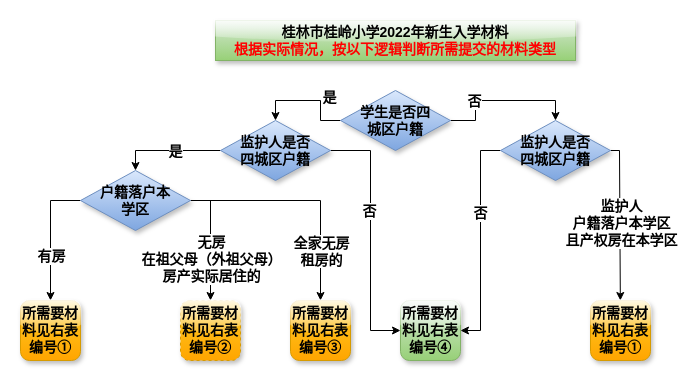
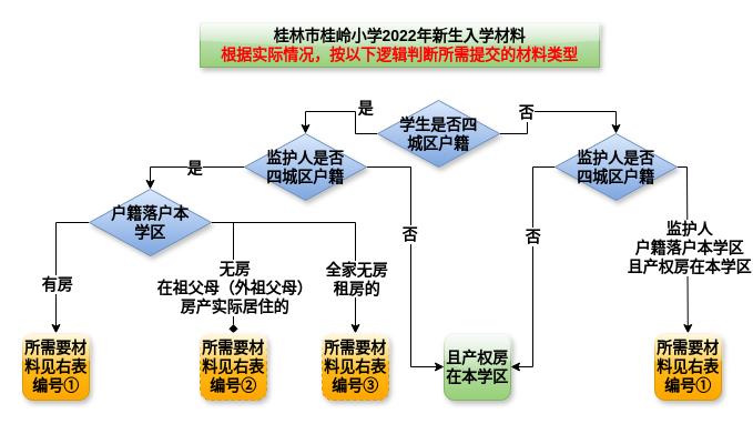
  <mxCell id="0" />
  <mxCell id="1" parent="0" />
  <mxCell id="2" value="" style="edgeStyle=orthogonalEdgeStyle;rounded=0;orthogonalLoop=1;jettySize=auto;html=1;entryX=0.5;entryY=0;entryDx=0;entryDy=0;fontStyle=1;fontSize=14;" parent="1" source="6" target="11" edge="1"><mxGeometry relative="1" as="geometry" /></mxCell>
  <mxCell id="3" value="否" style="edgeLabel;html=1;align=center;verticalAlign=middle;resizable=0;points=[];fontStyle=1;fontSize=14;labelBackgroundColor=#ffffff;" parent="2" vertex="1" connectable="0"><mxGeometry x="-0.153" y="2" relative="1" as="geometry"><mxPoint x="-18" y="2" as="offset" /></mxGeometry></mxCell>
  <mxCell id="4" value="" style="edgeStyle=orthogonalEdgeStyle;rounded=0;orthogonalLoop=1;jettySize=auto;html=1;entryX=0.5;entryY=0;entryDx=0;entryDy=0;fontStyle=1;fontSize=14;" parent="1" source="6" target="16" edge="1"><mxGeometry relative="1" as="geometry"><mxPoint x="260" y="100" as="targetPoint" /></mxGeometry></mxCell>
  <mxCell id="5" value="是" style="edgeLabel;html=1;align=center;verticalAlign=middle;resizable=0;points=[];fontStyle=1;fontSize=14;labelBackgroundColor=#ffffff;" parent="4" vertex="1" connectable="0"><mxGeometry x="-0.25" y="5" relative="1" as="geometry"><mxPoint x="13" y="-5" as="offset" /></mxGeometry></mxCell>
  <mxCell id="6" value="学生是否四城区户籍" style="rhombus;whiteSpace=wrap;fillColor=#dae8fc;strokeColor=#6c8ebf;gradientColor=#7ea6e0;shadow=1;fontStyle=1;fontSize=14;html=1;spacingTop=15;spacingBottom=15;spacingLeft=15;spacingRight=15;" parent="1" vertex="1"><mxGeometry x="340" y="90" width="110" height="60" as="geometry" /></mxCell>
  <mxCell id="7" style="edgeStyle=none;rounded=0;orthogonalLoop=1;jettySize=auto;html=1;fontSize=14;exitX=0;exitY=0.5;exitDx=0;exitDy=0;entryX=1;entryY=0.5;entryDx=0;entryDy=0;" parent="1" source="11" target="28" edge="1"><mxGeometry relative="1" as="geometry"><mxPoint x="480" y="150" as="sourcePoint" /><mxPoint x="462" y="310" as="targetPoint" /><Array as="points"><mxPoint x="480" y="150" /><mxPoint x="480" y="330" /></Array></mxGeometry></mxCell>
  <mxCell id="8" value="否" style="edgeLabel;html=1;align=center;verticalAlign=middle;resizable=0;points=[];fontSize=14;fontStyle=1;labelBackgroundColor=#ffffff;" parent="7" vertex="1" connectable="0"><mxGeometry x="-0.18" y="-1" relative="1" as="geometry"><mxPoint y="-8" as="offset" /></mxGeometry></mxCell>
  <mxCell id="9" style="edgeStyle=none;rounded=0;orthogonalLoop=1;jettySize=auto;html=1;exitX=1;exitY=0.5;exitDx=0;exitDy=0;fontSize=14;" parent="1" source="11" target="27" edge="1"><mxGeometry relative="1" as="geometry"><Array as="points"><mxPoint x="619" y="150" /></Array></mxGeometry></mxCell>
  <mxCell id="10" value="监护人&lt;br&gt;户籍落户本学区&lt;br&gt;且产权房在本学区" style="edgeLabel;html=1;align=center;verticalAlign=middle;resizable=0;points=[];fontSize=14;fontStyle=1;labelBackgroundColor=#ffffff;" parent="9" vertex="1" connectable="0"><mxGeometry x="-0.136" y="-1" relative="1" as="geometry"><mxPoint x="2" y="12" as="offset" /></mxGeometry></mxCell>
  <mxCell id="11" value="监护人是否四城区户籍" style="rhombus;whiteSpace=wrap;html=1;fillColor=#dae8fc;strokeColor=#6c8ebf;gradientColor=#7ea6e0;shadow=1;fontStyle=1;fontSize=14;spacingTop=15;spacingLeft=15;spacingBottom=15;spacingRight=15;" parent="1" vertex="1"><mxGeometry x="500" y="120" width="110" height="60" as="geometry" /></mxCell>
  <mxCell id="12" style="edgeStyle=none;rounded=0;orthogonalLoop=1;jettySize=auto;html=1;exitX=1;exitY=0.5;exitDx=0;exitDy=0;entryX=0;entryY=0.5;entryDx=0;entryDy=0;fontStyle=1;fontSize=14;" parent="1" source="16" target="28" edge="1"><mxGeometry relative="1" as="geometry"><Array as="points"><mxPoint x="370" y="150" /><mxPoint x="370" y="330" /></Array></mxGeometry></mxCell>
  <mxCell id="13" value="否" style="edgeLabel;html=1;align=center;verticalAlign=middle;resizable=0;points=[];fontStyle=1;fontSize=14;labelBackgroundColor=#ffffff;" parent="12" vertex="1" connectable="0"><mxGeometry x="0.019" y="-2" relative="1" as="geometry"><mxPoint y="-27" as="offset" /></mxGeometry></mxCell>
  <mxCell id="14" style="edgeStyle=none;rounded=0;orthogonalLoop=1;jettySize=auto;html=1;exitX=0;exitY=0.5;exitDx=0;exitDy=0;entryX=0.5;entryY=0;entryDx=0;entryDy=0;fontSize=14;" parent="1" source="16" target="23" edge="1"><mxGeometry relative="1" as="geometry"><Array as="points"><mxPoint x="135" y="150" /></Array></mxGeometry></mxCell>
  <mxCell id="15" value="是" style="edgeLabel;html=1;align=center;verticalAlign=middle;resizable=0;points=[];fontSize=14;fontStyle=1;labelBackgroundColor=#ffffff;" parent="14" vertex="1" connectable="0"><mxGeometry x="0.053" y="1" relative="1" as="geometry"><mxPoint x="9" y="-1" as="offset" /></mxGeometry></mxCell>
  <mxCell id="16" value="监护人是否四城区户籍" style="rhombus;whiteSpace=wrap;html=1;strokeColor=#6c8ebf;fillColor=#dae8fc;gradientColor=#7ea6e0;shadow=1;fontStyle=1;fontSize=14;spacingTop=15;spacingLeft=15;spacingBottom=15;spacingRight=15;" parent="1" vertex="1"><mxGeometry x="220" y="120" width="110" height="60" as="geometry" /></mxCell>
  <mxCell id="17" style="edgeStyle=none;rounded=0;orthogonalLoop=1;jettySize=auto;html=1;exitX=0;exitY=0.5;exitDx=0;exitDy=0;entryX=0.5;entryY=0;entryDx=0;entryDy=0;fontSize=14;" parent="1" source="23" target="26" edge="1"><mxGeometry relative="1" as="geometry"><Array as="points"><mxPoint x="50" y="200" /></Array></mxGeometry></mxCell>
  <mxCell id="18" value="有房" style="edgeLabel;html=1;align=center;verticalAlign=middle;resizable=0;points=[];fontSize=14;fontStyle=1;labelBackgroundColor=#ffffff;" parent="17" vertex="1" connectable="0"><mxGeometry x="0.107" relative="1" as="geometry"><mxPoint y="13" as="offset" /></mxGeometry></mxCell>
- <mxCell id="19" style="edgeStyle=none;rounded=0;orthogonalLoop=1;jettySize=auto;html=1;exitX=1;exitY=0.5;exitDx=0;exitDy=0;entryX=0.5;entryY=0;entryDx=0;entryDy=0;fontSize=14;" parent="1" source="23" target="24" edge="1"><mxGeometry relative="1" as="geometry"><Array as="points"><mxPoint x="210" y="200" /></Array></mxGeometry></mxCell>
+ <mxCell id="19" style="edgeStyle=none;rounded=0;orthogonalLoop=1;jettySize=auto;html=1;exitX=1;exitY=0.5;exitDx=0;exitDy=0;entryX=0.5;entryY=0;entryDx=0;entryDy=0;fontSize=14;endArrow=diamond;" parent="1" source="23" target="24" edge="1"><mxGeometry relative="1" as="geometry"><Array as="points"><mxPoint x="210" y="200" /></Array></mxGeometry></mxCell>
  <mxCell id="20" value="无房&lt;br&gt;在祖父母（外祖父母）&lt;br&gt;房产实际居住的" style="edgeLabel;html=1;align=center;verticalAlign=middle;resizable=0;points=[];fontSize=14;fontStyle=1;labelBackgroundColor=#ffffff;labelBorderColor=none;" parent="19" vertex="1" connectable="0"><mxGeometry x="-0.046" relative="1" as="geometry"><mxPoint y="21" as="offset" /></mxGeometry></mxCell>
  <mxCell id="21" style="edgeStyle=none;rounded=0;orthogonalLoop=1;jettySize=auto;html=1;exitX=1;exitY=0.5;exitDx=0;exitDy=0;entryX=0.5;entryY=0;entryDx=0;entryDy=0;fontSize=14;" parent="1" target="25" edge="1"><mxGeometry relative="1" as="geometry"><mxPoint x="200" y="200" as="sourcePoint" /><Array as="points"><mxPoint x="320" y="200" /></Array></mxGeometry></mxCell>
  <mxCell id="22" value="全家无房&lt;br&gt;租房的" style="edgeLabel;html=1;align=center;verticalAlign=middle;resizable=0;points=[];fontSize=14;fontStyle=1;labelBackgroundColor=#ffffff;" parent="21" vertex="1" connectable="0"><mxGeometry x="0.544" y="1" relative="1" as="geometry"><mxPoint x="-1" as="offset" /></mxGeometry></mxCell>
  <mxCell id="23" value="户籍落户本学区" style="rhombus;whiteSpace=wrap;html=1;strokeColor=#6c8ebf;fillColor=#dae8fc;gradientColor=#7ea6e0;rounded=0;shadow=1;sketch=0;fontStyle=1;fontSize=14;spacingTop=15;spacingLeft=15;spacingBottom=15;spacingRight=15;" parent="1" vertex="1"><mxGeometry x="80" y="170" width="110" height="60" as="geometry" /></mxCell>
  <mxCell id="24" value="&lt;span style=&quot;font-size: 14px;&quot;&gt;所需要材料见右表编号②&lt;/span&gt;" style="whiteSpace=wrap;html=1;strokeColor=#d79b00;fillColor=#ffcd28;gradientColor=#ffa500;rounded=1;shadow=1;glass=1;fontStyle=1;fontSize=14;dashed=1;" parent="1" vertex="1"><mxGeometry x="180" y="300" width="60" height="60" as="geometry" /></mxCell>
- <mxCell id="25" value="&lt;span style=&quot;font-size: 14px;&quot;&gt;所需要材料见右表编号③&lt;/span&gt;" style="whiteSpace=wrap;html=1;strokeColor=#d79b00;fillColor=#ffcd28;gradientColor=#ffa500;rounded=1;glass=1;shadow=1;fontStyle=1;fontSize=14;" parent="1" vertex="1"><mxGeometry x="290" y="300" width="60" height="60" as="geometry" /></mxCell>
+ <mxCell id="25" value="&lt;span style=&quot;font-size: 14px;&quot;&gt;所需要材料见右表编号③&lt;/span&gt;" style="whiteSpace=wrap;html=1;strokeColor=#d79b00;fillColor=#ffcd28;gradientColor=#ffa500;rounded=1;glass=1;shadow=1;fontStyle=1;fontSize=14;dashed=1;" parent="1" vertex="1"><mxGeometry x="290" y="300" width="60" height="60" as="geometry" /></mxCell>
  <mxCell id="26" value="所需要材料见右表编号①" style="whiteSpace=wrap;html=1;strokeColor=#d79b00;fillColor=#ffcd28;gradientColor=#ffa500;rounded=1;glass=1;shadow=1;fontStyle=1;fontSize=14;" parent="1" vertex="1"><mxGeometry x="20" y="300" width="60" height="60" as="geometry" /></mxCell>
  <mxCell id="27" value="&lt;span style=&quot;font-size: 14px;&quot;&gt;所需要材料见右表编号①&lt;/span&gt;" style="rounded=1;whiteSpace=wrap;html=1;shadow=1;glass=1;sketch=0;gradientColor=#ffa500;fillColor=#ffcd28;strokeColor=#d79b00;fontStyle=1;fontSize=14;" parent="1" vertex="1"><mxGeometry x="590" y="300" width="60" height="60" as="geometry" /></mxCell>
- <mxCell id="28" value="&lt;span style=&quot;font-size: 14px;&quot;&gt;所需要材料见右表编号④&lt;/span&gt;" style="rounded=1;whiteSpace=wrap;html=1;shadow=1;glass=1;sketch=0;gradientColor=#97d077;fillColor=#d5e8d4;strokeColor=#82b366;fontStyle=1;fontSize=14;" parent="1" vertex="1"><mxGeometry x="400" y="300" width="60" height="60" as="geometry" /></mxCell>
- <mxCell id="29" value="桂林市桂岭小学2022年新生入学材料&lt;br&gt;&lt;font color=&quot;#ff0000&quot;&gt;根据实际情况，按以下逻辑判断所需提交的材料类型&lt;/font&gt;" style="rounded=0;whiteSpace=wrap;html=1;shadow=1;glass=1;sketch=0;gradientColor=#97d077;fillColor=#d5e8d4;strokeColor=#82b366;fontStyle=1;fontSize=14;" parent="1" vertex="1"><mxGeometry x="215" y="20" width="360" height="40" as="geometry" /></mxCell>
+ <mxCell id="28" value="&lt;span style=&quot;font-size: 14px;&quot;&gt;且产权房在本学区&lt;/span&gt;" style="rounded=1;whiteSpace=wrap;html=1;shadow=1;glass=1;sketch=0;gradientColor=#97d077;fillColor=#d5e8d4;strokeColor=#82b366;fontStyle=1;fontSize=14;" parent="1" vertex="1"><mxGeometry x="400" y="300" width="60" height="60" as="geometry" /></mxCell>
+ <mxCell id="29" value="桂林市桂岭小学2022年新生入学材料&lt;br&gt;&lt;font color=&quot;#ff0000&quot;&gt;根据实际情况，按以下逻辑判断所需提交的材料类型&lt;/font&gt;" style="rounded=0;whiteSpace=wrap;html=1;shadow=1;glass=1;sketch=0;gradientColor=#97d077;fillColor=#d5e8d4;strokeColor=#82b366;fontStyle=1;fontSize=14;" parent="1" vertex="1"><mxGeometry x="180" y="20" width="360" height="40" as="geometry" /></mxCell>
